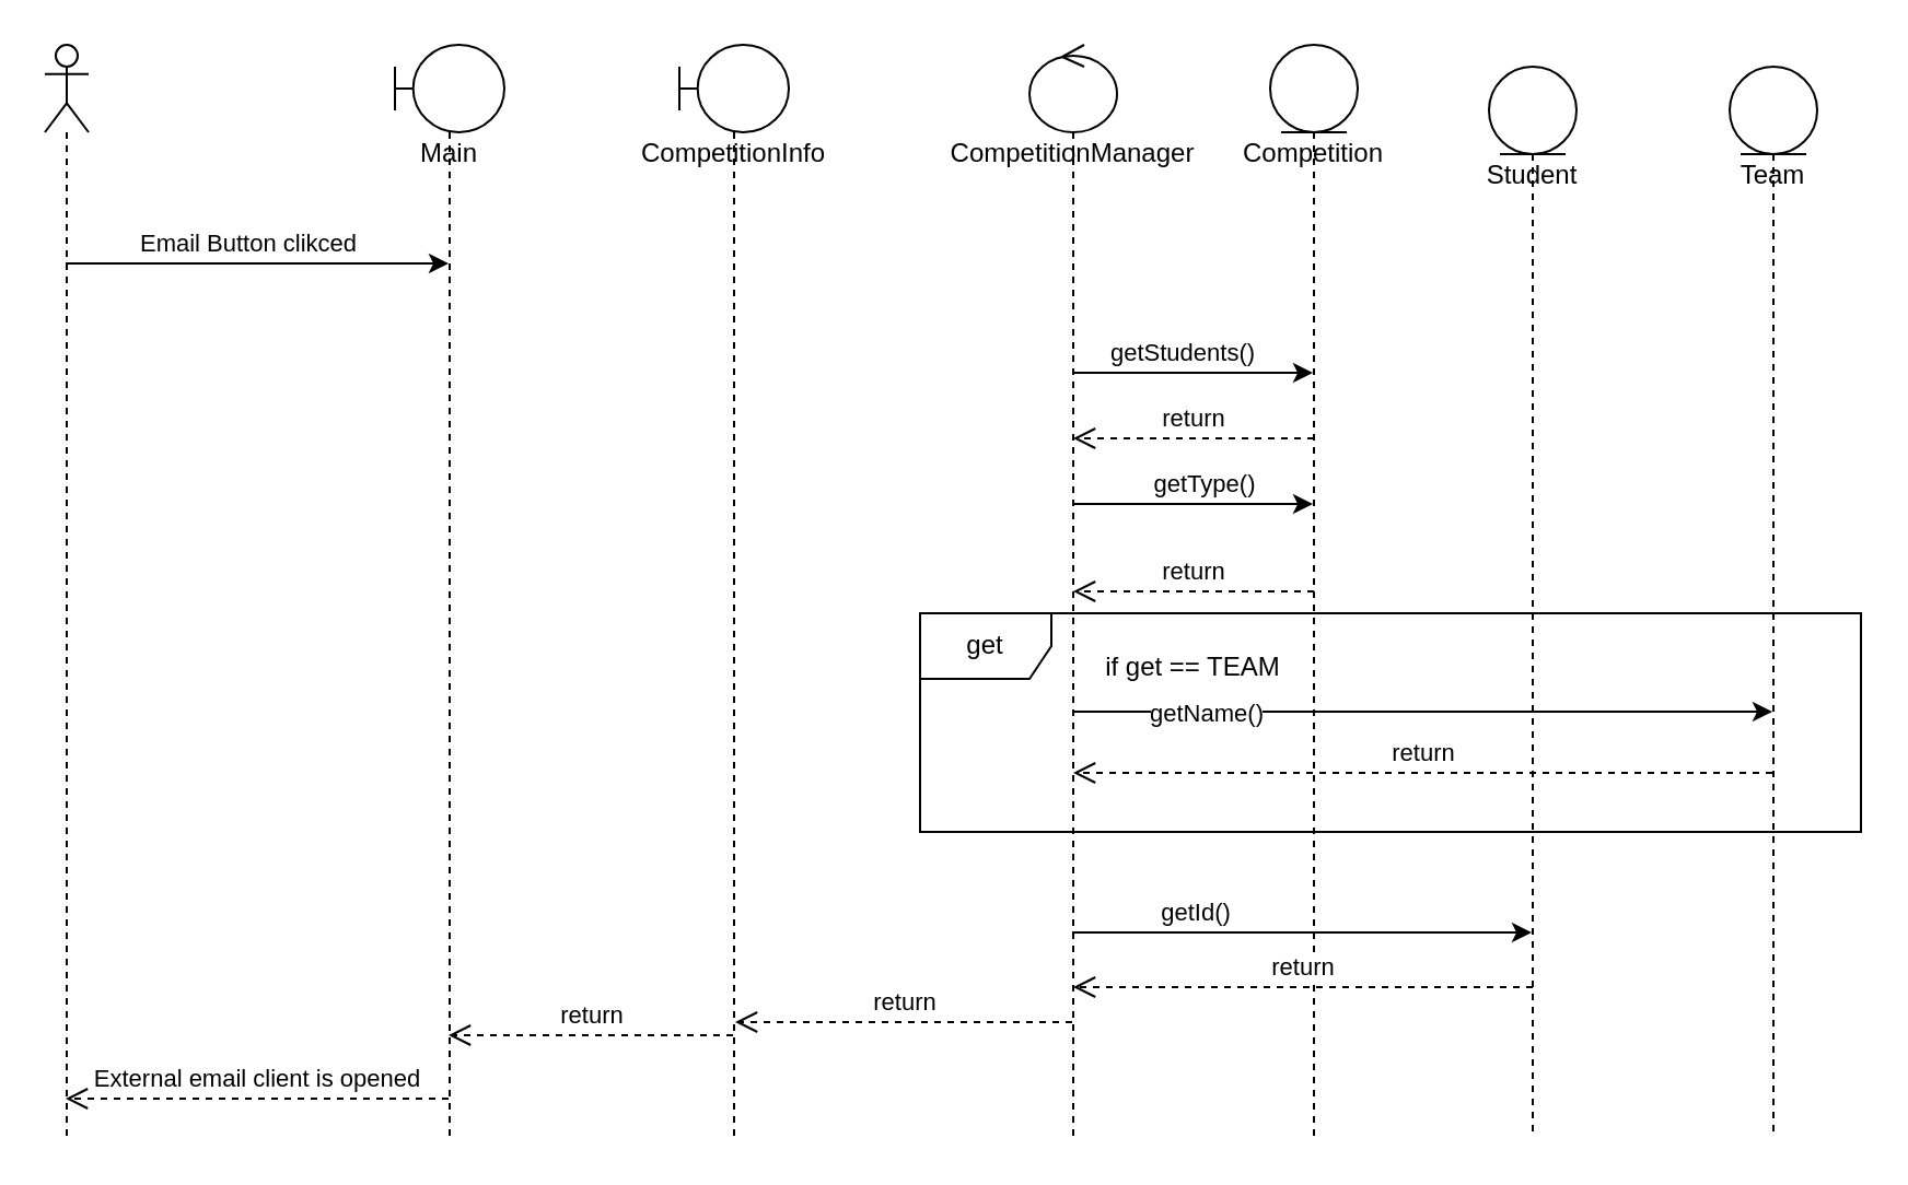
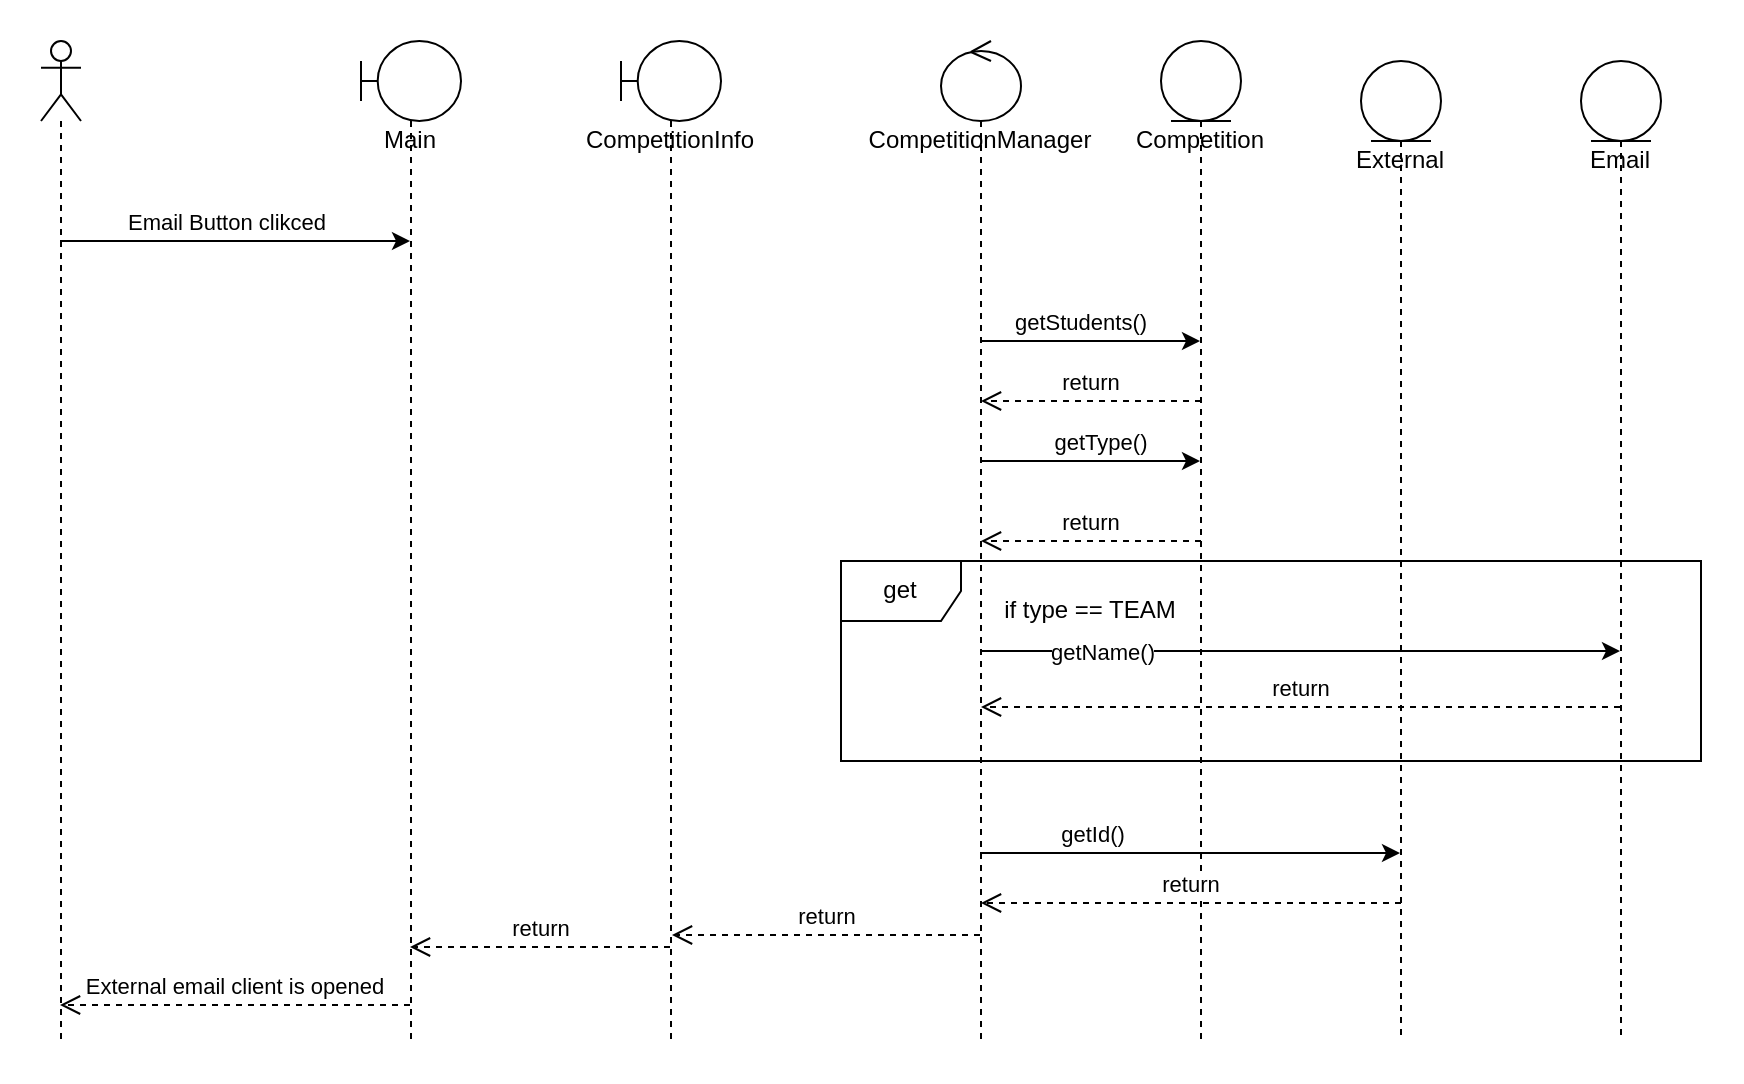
  <mxCell id="0" />
  <mxCell id="1" parent="0" />
  <mxCell id="2" style="edgeStyle=orthogonalEdgeStyle;rounded=0;orthogonalLoop=1;jettySize=auto;html=1;" parent="1" source="4" target="5" edge="1"><mxGeometry relative="1" as="geometry"><Array as="points"><mxPoint x="60" y="120" /><mxPoint x="60" y="120" /></Array></mxGeometry></mxCell>
  <mxCell id="3" value="Email Button clikced" style="edgeLabel;html=1;align=center;verticalAlign=middle;resizable=0;points=[];" parent="2" vertex="1" connectable="0"><mxGeometry x="-0.171" y="-4" relative="1" as="geometry"><mxPoint x="10" y="-14" as="offset" /></mxGeometry></mxCell>
  <mxCell id="4" value="" style="shape=umlLifeline;participant=umlActor;perimeter=lifelinePerimeter;whiteSpace=wrap;html=1;container=1;collapsible=0;recursiveResize=0;verticalAlign=top;spacingTop=36;outlineConnect=0;" parent="1" vertex="1"><mxGeometry x="20" y="20" width="20" height="500" as="geometry" /></mxCell>
  <mxCell id="5" value="Main" style="shape=umlLifeline;participant=umlBoundary;perimeter=lifelinePerimeter;whiteSpace=wrap;html=1;container=1;collapsible=0;recursiveResize=0;verticalAlign=top;spacingTop=36;outlineConnect=0;" parent="1" vertex="1"><mxGeometry x="180" y="20" width="50" height="500" as="geometry" /></mxCell>
  <mxCell id="6" value="CompetitionInfo" style="shape=umlLifeline;participant=umlBoundary;perimeter=lifelinePerimeter;whiteSpace=wrap;html=1;container=1;collapsible=0;recursiveResize=0;verticalAlign=top;spacingTop=36;outlineConnect=0;" parent="1" vertex="1"><mxGeometry x="310" y="20" width="50" height="500" as="geometry" /></mxCell>
  <mxCell id="7" value="return" style="html=1;verticalAlign=bottom;endArrow=open;dashed=1;endSize=8;rounded=0;" parent="1" edge="1"><mxGeometry relative="1" as="geometry"><mxPoint x="334.5" y="473" as="sourcePoint" /><mxPoint x="204.5" y="473" as="targetPoint" /><Array as="points"><mxPoint x="270" y="473" /></Array></mxGeometry></mxCell>
  <mxCell id="8" style="edgeStyle=orthogonalEdgeStyle;rounded=0;orthogonalLoop=1;jettySize=auto;html=1;" parent="1" source="16" target="17" edge="1"><mxGeometry relative="1" as="geometry"><Array as="points"><mxPoint x="540" y="170" /><mxPoint x="540" y="170" /></Array></mxGeometry></mxCell>
  <mxCell id="9" value="getStudents()" style="edgeLabel;html=1;align=center;verticalAlign=middle;resizable=0;points=[];" parent="8" vertex="1" connectable="0"><mxGeometry x="-0.191" y="1" relative="1" as="geometry"><mxPoint x="6" y="-9" as="offset" /></mxGeometry></mxCell>
  <mxCell id="10" style="edgeStyle=orthogonalEdgeStyle;rounded=0;orthogonalLoop=1;jettySize=auto;html=1;" edge="1" parent="1" source="16" target="17"><mxGeometry relative="1" as="geometry"><Array as="points"><mxPoint x="540" y="230" /><mxPoint x="540" y="230" /></Array></mxGeometry></mxCell>
  <mxCell id="11" value="getType()" style="edgeLabel;html=1;align=center;verticalAlign=middle;resizable=0;points=[];" vertex="1" connectable="0" parent="10"><mxGeometry x="0.209" y="-1" relative="1" as="geometry"><mxPoint x="-6" y="-11" as="offset" /></mxGeometry></mxCell>
  <mxCell id="12" style="edgeStyle=orthogonalEdgeStyle;rounded=0;orthogonalLoop=1;jettySize=auto;html=1;" edge="1" parent="1"><mxGeometry relative="1" as="geometry"><mxPoint x="489.5" y="325" as="sourcePoint" /><mxPoint x="809.5" y="325" as="targetPoint" /><Array as="points"><mxPoint x="630" y="325" /><mxPoint x="630" y="325" /></Array></mxGeometry></mxCell>
  <mxCell id="13" value="getName()" style="edgeLabel;html=1;align=center;verticalAlign=middle;resizable=0;points=[];" vertex="1" connectable="0" parent="12"><mxGeometry x="-0.672" y="-1" relative="1" as="geometry"><mxPoint x="9" y="-1" as="offset" /></mxGeometry></mxCell>
  <mxCell id="14" style="edgeStyle=orthogonalEdgeStyle;rounded=0;orthogonalLoop=1;jettySize=auto;html=1;" edge="1" parent="1"><mxGeometry relative="1" as="geometry"><mxPoint x="489.5" y="426" as="sourcePoint" /><mxPoint x="699.5" y="426" as="targetPoint" /><Array as="points"><mxPoint x="640" y="426" /><mxPoint x="640" y="426" /></Array></mxGeometry></mxCell>
  <mxCell id="15" value="getId()" style="edgeLabel;html=1;align=center;verticalAlign=middle;resizable=0;points=[];" vertex="1" connectable="0" parent="14"><mxGeometry x="-0.643" y="3" relative="1" as="geometry"><mxPoint x="19" y="-7" as="offset" /></mxGeometry></mxCell>
  <mxCell id="16" value="CompetitionManager" style="shape=umlLifeline;participant=umlControl;perimeter=lifelinePerimeter;whiteSpace=wrap;html=1;container=1;collapsible=0;recursiveResize=0;verticalAlign=top;spacingTop=36;outlineConnect=0;" parent="1" vertex="1"><mxGeometry x="470" y="20" width="40" height="500" as="geometry" /></mxCell>
  <mxCell id="17" value="Competition" style="shape=umlLifeline;participant=umlEntity;perimeter=lifelinePerimeter;whiteSpace=wrap;html=1;container=1;collapsible=0;recursiveResize=0;verticalAlign=top;spacingTop=36;outlineConnect=0;" parent="1" vertex="1"><mxGeometry x="580" y="20" width="40" height="500" as="geometry" /></mxCell>
- <mxCell id="18" value="Student" style="shape=umlLifeline;participant=umlEntity;perimeter=lifelinePerimeter;whiteSpace=wrap;html=1;container=1;collapsible=0;recursiveResize=0;verticalAlign=top;spacingTop=36;outlineConnect=0;" parent="1" vertex="1"><mxGeometry x="680" y="30" width="40" height="490" as="geometry" /></mxCell>
+ <mxCell id="18" value="External" style="shape=umlLifeline;participant=umlEntity;perimeter=lifelinePerimeter;whiteSpace=wrap;html=1;container=1;collapsible=0;recursiveResize=0;verticalAlign=top;spacingTop=36;outlineConnect=0;" parent="1" vertex="1"><mxGeometry x="680" y="30" width="40" height="490" as="geometry" /></mxCell>
  <mxCell id="19" value="External email client is opened" style="html=1;verticalAlign=bottom;endArrow=open;dashed=1;endSize=8;rounded=0;" parent="1" edge="1"><mxGeometry relative="1" as="geometry"><mxPoint x="204.5" y="502" as="sourcePoint" /><mxPoint x="29.5" y="502" as="targetPoint" /><Array as="points"><mxPoint x="100" y="502" /></Array></mxGeometry></mxCell>
- <mxCell id="20" value="Team" style="shape=umlLifeline;participant=umlEntity;perimeter=lifelinePerimeter;whiteSpace=wrap;html=1;container=1;collapsible=0;recursiveResize=0;verticalAlign=top;spacingTop=36;outlineConnect=0;" vertex="1" parent="1"><mxGeometry x="790" y="30" width="40" height="490" as="geometry" /></mxCell>
+ <mxCell id="20" value="Email" style="shape=umlLifeline;participant=umlEntity;perimeter=lifelinePerimeter;whiteSpace=wrap;html=1;container=1;collapsible=0;recursiveResize=0;verticalAlign=top;spacingTop=36;outlineConnect=0;" vertex="1" parent="1"><mxGeometry x="790" y="30" width="40" height="490" as="geometry" /></mxCell>
  <mxCell id="21" value="return" style="html=1;verticalAlign=bottom;endArrow=open;dashed=1;endSize=8;rounded=0;" edge="1" parent="1"><mxGeometry relative="1" as="geometry"><mxPoint x="600" y="200" as="sourcePoint" /><mxPoint x="490" y="200" as="targetPoint" /><Array as="points"><mxPoint x="540.5" y="200" /></Array></mxGeometry></mxCell>
  <mxCell id="22" value="return" style="html=1;verticalAlign=bottom;endArrow=open;dashed=1;endSize=8;rounded=0;" edge="1" parent="1"><mxGeometry relative="1" as="geometry"><mxPoint x="600" y="270" as="sourcePoint" /><mxPoint x="490" y="270" as="targetPoint" /><Array as="points"><mxPoint x="540.5" y="270" /></Array></mxGeometry></mxCell>
  <mxCell id="23" value="get" style="shape=umlFrame;whiteSpace=wrap;html=1;" vertex="1" parent="1"><mxGeometry x="420" y="280" width="430" height="100" as="geometry" /></mxCell>
  <mxCell id="24" value="return" style="html=1;verticalAlign=bottom;endArrow=open;dashed=1;endSize=8;rounded=0;" edge="1" parent="1"><mxGeometry relative="1" as="geometry"><mxPoint x="809.5" y="353" as="sourcePoint" /><mxPoint x="490" y="353" as="targetPoint" /><Array as="points"><mxPoint x="540.5" y="353" /></Array></mxGeometry></mxCell>
- <mxCell id="25" value="if get == TEAM" style="text;html=1;strokeColor=none;fillColor=none;align=center;verticalAlign=middle;whiteSpace=wrap;rounded=0;" vertex="1" parent="1"><mxGeometry x="490" y="290" width="110" height="30" as="geometry" /></mxCell>
+ <mxCell id="25" value="if type == TEAM" style="text;html=1;strokeColor=none;fillColor=none;align=center;verticalAlign=middle;whiteSpace=wrap;rounded=0;" vertex="1" parent="1"><mxGeometry x="490" y="290" width="110" height="30" as="geometry" /></mxCell>
  <mxCell id="26" value="return" style="html=1;verticalAlign=bottom;endArrow=open;dashed=1;endSize=8;rounded=0;" edge="1" parent="1" source="16"><mxGeometry relative="1" as="geometry"><mxPoint x="465.5" y="467" as="sourcePoint" /><mxPoint x="335.5" y="467" as="targetPoint" /><Array as="points"><mxPoint x="401" y="467" /></Array></mxGeometry></mxCell>
  <mxCell id="27" value="return" style="html=1;verticalAlign=bottom;endArrow=open;dashed=1;endSize=8;rounded=0;" edge="1" parent="1"><mxGeometry relative="1" as="geometry"><mxPoint x="700" y="451" as="sourcePoint" /><mxPoint x="490" y="451" as="targetPoint" /><Array as="points"><mxPoint x="540.5" y="451" /></Array></mxGeometry></mxCell>
